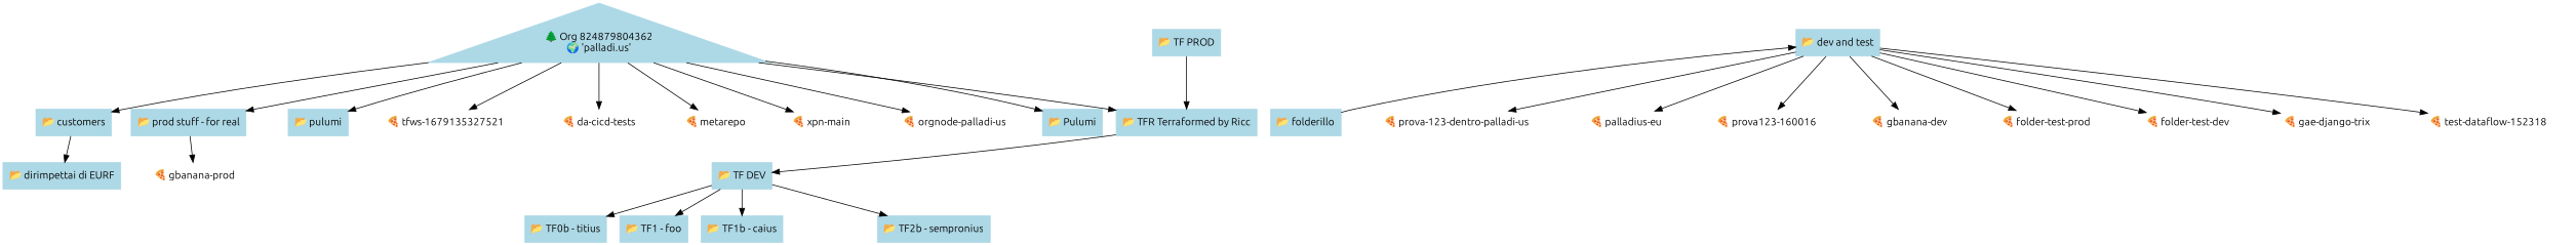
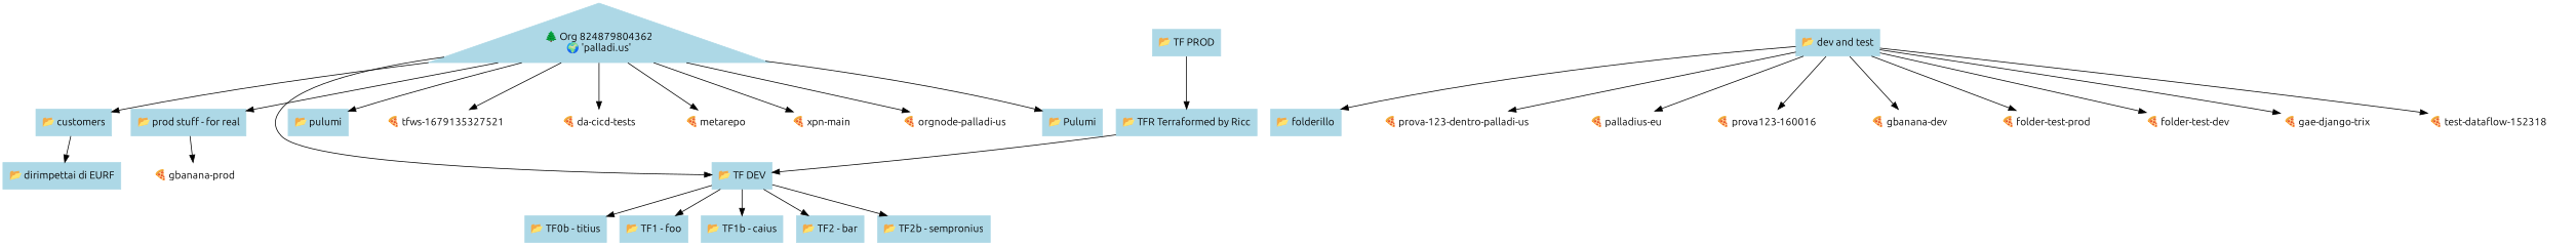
  digraph {
    fontname=Ubuntu
    node [color=lightblue fontname=Ubuntu shape=rectangle style=filled]
    edge [fontname=Ubuntu]
    n1 [label="🌲 Org 824879804362\n🌍 'palladi.us'" shape=triangle]
    n2 [label="📂 Pulumi"]
    n3 [label="📂 TFR Terraformed by Ricc"]
    n4 [label="📂 customers"]
    n5 [label="📂 prod stuff - for real"]
    n6 [label="📂 pulumi"]
    n7 [color=white label="🍕 tfws-1679135327521" shape=""]
    n8 [color=white label="🍕 da-cicd-tests" shape=""]
    n9 [color=white label="🍕 metarepo" shape=""]
    n10 [color=white label="🍕 xpn-main" shape=""]
    n11 [color=white label="🍕 orgnode-palladi-us" shape=""]
    n12 [label="📂 TF DEV"]
    n13 [label="📂 dirimpettai di EURF"]
    n14 [label="📂 dev and test"]
    n15 [label="📂 folderillo"]
    n16 [color=white label="🍕 prova-123-dentro-palladi-us" shape=""]
    n17 [color=white label="🍕 palladius-eu" shape=""]
    n18 [color=white label="🍕 prova123-160016" shape=""]
    n19 [color=white label="🍕 gbanana-dev" shape=""]
    n20 [color=white label="🍕 folder-test-prod" shape=""]
    n21 [color=white label="🍕 folder-test-dev" shape=""]
    n22 [color=white label="🍕 gae-django-trix" shape=""]
    n23 [color=white label="🍕 test-dataflow-152318" shape=""]
    n24 [color=white label="🍕 gbanana-prod" shape=""]
    n25 [label="📂 TF0b - titius"]
    n26 [label="📂 TF1 - foo"]
    n27 [label="📂 TF1b - caius"]
+   n28 [label="📂 TF2 - bar"]
    n29 [label="📂 TF2b - sempronius"]
    n30 [label="📂 TF PROD"]
    n1 -> n2
-   n1 -> n3
+   n1 -> n12
    n1 -> n4
    n1 -> n5
    n1 -> n6
    n1 -> n7
    n1 -> n8
    n1 -> n9
    n1 -> n10
    n1 -> n11
    n3 -> n12
    n4 -> n13
    n5 -> n24
    n12 -> n25
    n12 -> n26
    n12 -> n27
+   n12 -> n28
    n12 -> n29
-   n15 -> n14
+   n14 -> n15
    n14 -> n16
    n14 -> n17
    n14 -> n18
    n14 -> n19
    n14 -> n20
    n14 -> n21
    n14 -> n22
    n14 -> n23
    n30 -> n3
  }
